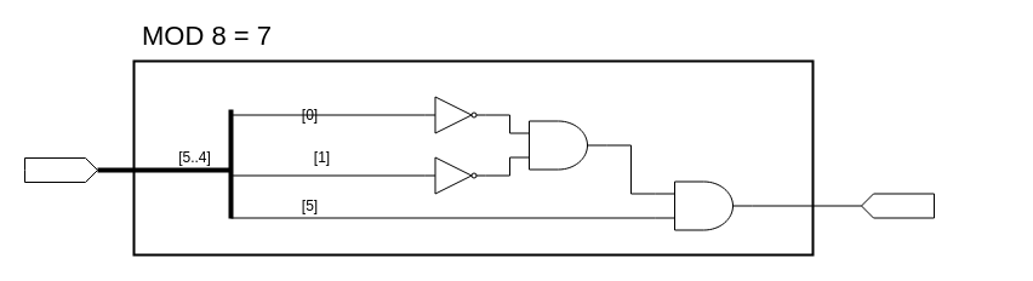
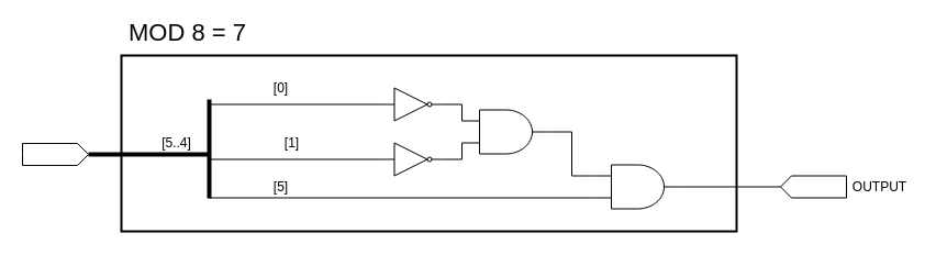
  <mxCell id="0" />
  <mxCell id="1" parent="0" />
  <mxCell id="2" value="" style="rounded=0;whiteSpace=wrap;html=1;fillColor=none;strokeWidth=2;" vertex="1" parent="1"><mxGeometry x="110" y="50" width="560" height="160" as="geometry" /></mxCell>
  <mxCell id="3" value="" style="shape=mxgraph.arrows2.arrow;verticalLabelPosition=bottom;shadow=0;dashed=0;align=center;html=1;verticalAlign=top;strokeWidth=1;dy=0;dx=10;notch=0;" vertex="1" parent="1"><mxGeometry x="20" y="130" width="60" height="20" as="geometry" /></mxCell>
  <mxCell id="4" value="" style="endArrow=none;html=1;strokeWidth=4;exitX=1;exitY=0.5;exitDx=0;exitDy=0;exitPerimeter=0;" edge="1" parent="1" source="3"><mxGeometry width="50" height="50" relative="1" as="geometry"><mxPoint x="50" y="180" as="sourcePoint" /><mxPoint x="190" y="140" as="targetPoint" /></mxGeometry></mxCell>
  <mxCell id="5" value="" style="endArrow=none;html=1;strokeWidth=4;" edge="1" parent="1"><mxGeometry width="50" height="50" relative="1" as="geometry"><mxPoint x="190" y="180" as="sourcePoint" /><mxPoint x="190" y="90" as="targetPoint" /></mxGeometry></mxCell>
  <mxCell id="6" value="" style="verticalLabelPosition=bottom;shadow=0;dashed=0;align=center;html=1;verticalAlign=top;shape=mxgraph.electrical.logic_gates.inverter_2" vertex="1" parent="1"><mxGeometry x="350" y="79.5" width="50" height="30" as="geometry" /></mxCell>
  <mxCell id="7" value="" style="endArrow=none;html=1;strokeWidth=1;entryX=0;entryY=0.5;entryDx=0;entryDy=0;entryPerimeter=0;" edge="1" parent="1" target="6"><mxGeometry width="50" height="50" relative="1" as="geometry"><mxPoint x="190" y="94.5" as="sourcePoint" /><mxPoint x="270" y="119.5" as="targetPoint" /></mxGeometry></mxCell>
  <mxCell id="8" value="" style="verticalLabelPosition=bottom;shadow=0;dashed=0;align=center;html=1;verticalAlign=top;shape=mxgraph.electrical.logic_gates.inverter_2" vertex="1" parent="1"><mxGeometry x="350" y="129.5" width="50" height="30" as="geometry" /></mxCell>
  <mxCell id="9" value="" style="endArrow=none;html=1;strokeWidth=1;entryX=0;entryY=0.5;entryDx=0;entryDy=0;entryPerimeter=0;" edge="1" parent="1" target="8"><mxGeometry width="50" height="50" relative="1" as="geometry"><mxPoint x="190" y="144.5" as="sourcePoint" /><mxPoint x="310" y="129.5" as="targetPoint" /></mxGeometry></mxCell>
  <mxCell id="10" value="" style="verticalLabelPosition=bottom;shadow=0;dashed=0;align=center;html=1;verticalAlign=top;shape=mxgraph.electrical.logic_gates.logic_gate;operation=and;" vertex="1" parent="1"><mxGeometry x="420" y="99.5" width="80" height="40" as="geometry" /></mxCell>
  <mxCell id="11" value="" style="endArrow=none;html=1;strokeWidth=1;entryX=0;entryY=0.25;entryDx=0;entryDy=0;entryPerimeter=0;exitX=1;exitY=0.5;exitDx=0;exitDy=0;exitPerimeter=0;arcSize=0;" edge="1" parent="1" source="6" target="10"><mxGeometry width="50" height="50" relative="1" as="geometry"><mxPoint x="370" y="159.5" as="sourcePoint" /><mxPoint x="420" y="109.5" as="targetPoint" /><Array as="points"><mxPoint x="420" y="94.5" /><mxPoint x="420" y="109.5" /></Array></mxGeometry></mxCell>
  <mxCell id="12" value="" style="endArrow=none;html=1;strokeWidth=1;entryX=0;entryY=0.75;entryDx=0;entryDy=0;entryPerimeter=0;exitX=1;exitY=0.5;exitDx=0;exitDy=0;exitPerimeter=0;arcSize=0;" edge="1" parent="1" source="8" target="10"><mxGeometry width="50" height="50" relative="1" as="geometry"><mxPoint x="370" y="159.5" as="sourcePoint" /><mxPoint x="420" y="109.5" as="targetPoint" /><Array as="points"><mxPoint x="420" y="144.5" /><mxPoint x="420" y="129.5" /></Array></mxGeometry></mxCell>
  <mxCell id="13" value="" style="verticalLabelPosition=bottom;shadow=0;dashed=0;align=center;html=1;verticalAlign=top;shape=mxgraph.electrical.logic_gates.logic_gate;operation=and;" vertex="1" parent="1"><mxGeometry x="540" y="149.5" width="80" height="40" as="geometry" /></mxCell>
  <mxCell id="14" value="" style="endArrow=none;html=1;strokeWidth=1;entryX=1;entryY=0.5;entryDx=0;entryDy=0;entryPerimeter=0;exitX=0;exitY=0.25;exitDx=0;exitDy=0;exitPerimeter=0;arcSize=0;" edge="1" parent="1" target="10"><mxGeometry width="50" height="50" relative="1" as="geometry"><mxPoint x="540" y="159.5" as="sourcePoint" /><mxPoint x="470" y="149.5" as="targetPoint" /><Array as="points"><mxPoint x="520" y="159.5" /><mxPoint x="520" y="119.5" /></Array></mxGeometry></mxCell>
  <mxCell id="15" value="" style="endArrow=none;html=1;strokeWidth=1;entryX=0;entryY=0.75;entryDx=0;entryDy=0;entryPerimeter=0;" edge="1" parent="1"><mxGeometry width="50" height="50" relative="1" as="geometry"><mxPoint x="190" y="179.5" as="sourcePoint" /><mxPoint x="540" y="179.5" as="targetPoint" /></mxGeometry></mxCell>
  <mxCell id="16" value="" style="shape=mxgraph.arrows2.arrow;verticalLabelPosition=bottom;shadow=0;dashed=0;align=center;html=1;verticalAlign=top;strokeWidth=1;dy=0;dx=10;notch=0;flipH=1;" vertex="1" parent="1"><mxGeometry x="710" y="159.5" width="60" height="20" as="geometry" /></mxCell>
  <mxCell id="17" value="" style="endArrow=none;html=1;strokeWidth=1;exitX=1;exitY=0.5;exitDx=0;exitDy=0;exitPerimeter=0;entryX=1;entryY=0.5;entryDx=0;entryDy=0;entryPerimeter=0;" edge="1" parent="1" target="16"><mxGeometry width="50" height="50" relative="1" as="geometry"><mxPoint x="620" y="169.5" as="sourcePoint" /><mxPoint x="680" y="149.5" as="targetPoint" /></mxGeometry></mxCell>
+ <mxCell id="18" value="OUTPUT" style="text;html=1;align=center;verticalAlign=middle;resizable=0;points=[];autosize=1;strokeColor=none;" vertex="1" parent="1"><mxGeometry x="770" y="159.5" width="60" height="20" as="geometry" /></mxCell>
  <mxCell id="19" value="[5..4]" style="text;html=1;align=center;verticalAlign=middle;resizable=0;points=[];autosize=1;strokeColor=none;" vertex="1" parent="1"><mxGeometry x="140" y="119.5" width="40" height="20" as="geometry" /></mxCell>
- <mxCell id="20" value="[0]" style="text;html=1;align=center;verticalAlign=middle;resizable=0;points=[];autosize=1;strokeColor=none;" vertex="1" parent="1"><mxGeometry x="240" y="85" width="30" height="20" as="geometry" /></mxCell>
+ <mxCell id="20" value="[0]" style="text;html=1;align=center;verticalAlign=middle;resizable=0;points=[];autosize=1;strokeColor=none;" vertex="1" parent="1"><mxGeometry x="240" y="70" width="30" height="20" as="geometry" /></mxCell>
  <mxCell id="21" value="[1]" style="text;html=1;align=center;verticalAlign=middle;resizable=0;points=[];autosize=1;strokeColor=none;" vertex="1" parent="1"><mxGeometry x="250" y="119.5" width="30" height="20" as="geometry" /></mxCell>
  <mxCell id="22" value="[5]" style="text;html=1;align=center;verticalAlign=middle;resizable=0;points=[];autosize=1;strokeColor=none;" vertex="1" parent="1"><mxGeometry x="240" y="159.5" width="30" height="20" as="geometry" /></mxCell>
  <mxCell id="23" value="&lt;font style=&quot;font-size: 22px&quot;&gt;MOD 8 = 7&lt;/font&gt;" style="text;html=1;align=center;verticalAlign=middle;resizable=0;points=[];autosize=1;strokeColor=none;" vertex="1" parent="1"><mxGeometry x="110" y="20" width="120" height="20" as="geometry" /></mxCell>
